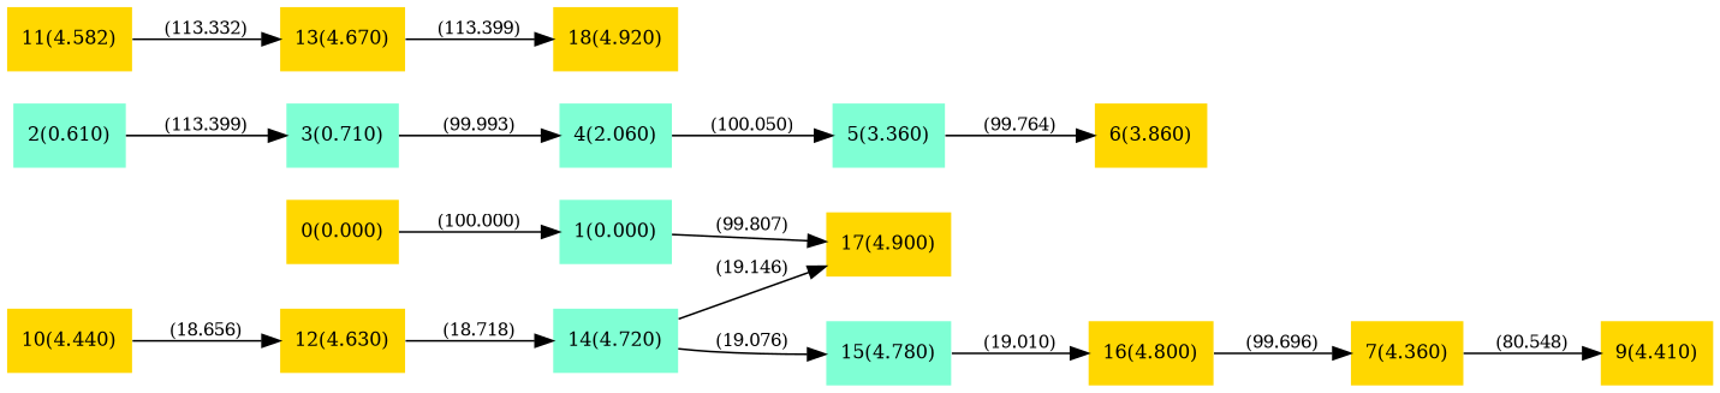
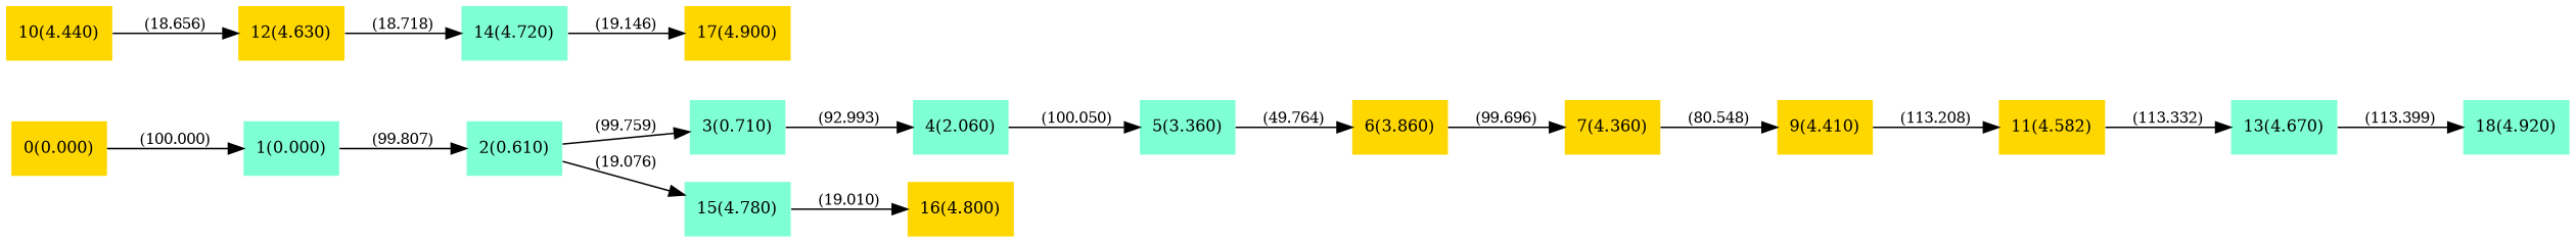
  digraph {
    rankdir=LR
    node [fillcolor=gold fontsize=11 shape=plaintext style=filled]
    edge [fontsize=10]
    n1 [label="0(0.000)"]
    n2 [fillcolor=aquamarine label="1(0.000)"]
    n3 [fillcolor=aquamarine label="2(0.610)"]
    n4 [fillcolor=aquamarine label="3(0.710)"]
    n5 [fillcolor=aquamarine label="4(2.060)"]
    n6 [fillcolor=aquamarine label="5(3.360)"]
    n7 [label="6(3.860)"]
    n8 [label="7(4.360)"]
    n9 [label="9(4.410)"]
    n10 [label="11(4.582)"]
    n11 [label="10(4.440)"]
    n12 [label="12(4.630)"]
-   n13 [label="13(4.670)"]
+   n13 [fillcolor=aquamarine label="13(4.670)"]
    n14 [fillcolor=aquamarine label="14(4.720)"]
-   n15 [label="18(4.920)"]
+   n15 [fillcolor=aquamarine label="18(4.920)"]
    n16 [fillcolor=aquamarine label="15(4.780)"]
    n17 [label="17(4.900)"]
    n18 [label="16(4.800)"]
    n1 -> n2 [label="(100.000)"]
-   n2 -> n17 [label="(99.807)"]
-   n3 -> n4 [label="(113.399)"]
-   n4 -> n5 [label="(99.993)"]
+   n2 -> n3 [label="(99.807)"]
+   n3 -> n4 [label="(99.759)"]
+   n4 -> n5 [label="(92.993)"]
    n5 -> n6 [label="(100.050)"]
-   n6 -> n7 [label="(99.764)"]
-   n18 -> n8 [label="(99.696)"]
+   n6 -> n7 [label="(49.764)"]
+   n7 -> n8 [label="(99.696)"]
    n8 -> n9 [label="(80.548)"]
+   n9 -> n10 [label="(113.208)"]
    n10 -> n13 [label="(113.332)"]
    n11 -> n12 [label="(18.656)"]
    n12 -> n14 [label="(18.718)"]
    n13 -> n15 [label="(113.399)"]
-   n14 -> n16 [label="(19.076)"]
+   n3 -> n16 [label="(19.076)"]
    n14 -> n17 [label="(19.146)"]
    n16 -> n18 [label="(19.010)"]
  }
